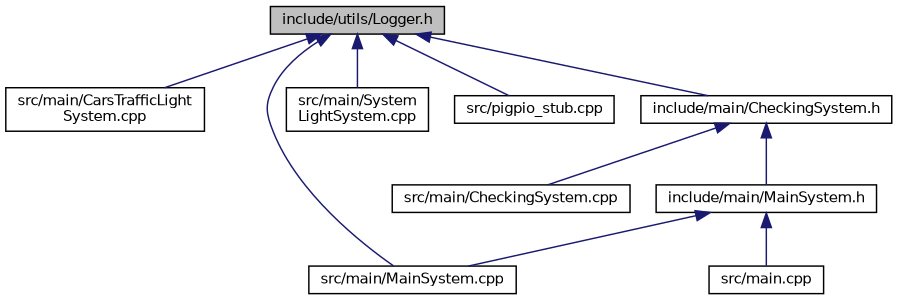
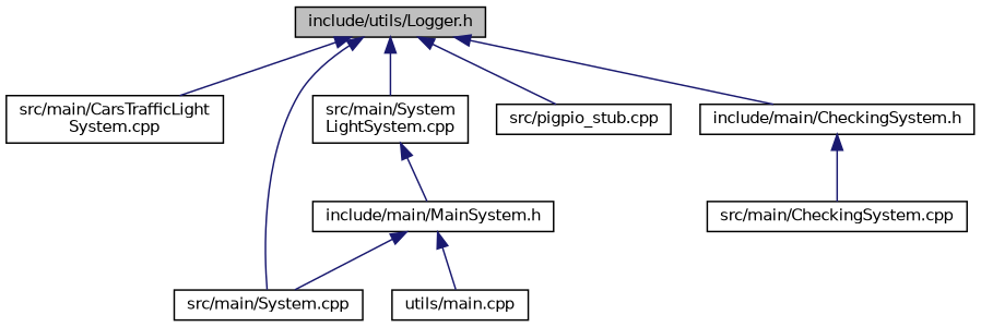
  digraph {
    node [color=black fillcolor=white fontname=Helvetica fontsize=10 shape=record style=filled]
    edge [color=midnightblue dir=back fontname=Helvetica fontsize=10 labelfontname=Helvetica labelfontsize=10 style=solid]
    n1 [fillcolor=grey75 fontcolor=black height=0.2 label="include/utils/Logger.h" width=0.4]
    n2 [height=0.2 label="src/main/CarsTrafficLight\lSystem.cpp" width=0.4]
-   n3 [height=0.2 label="src/main/MainSystem.cpp" width=0.4]
+   n3 [height=0.2 label="src/main/System.cpp" width=0.4]
    n4 [height=0.2 label="src/main/System\lLightSystem.cpp" width=0.4]
    n5 [height=0.2 label="src/pigpio_stub.cpp" width=0.4]
    n6 [height=0.2 label="include/main/CheckingSystem.h" width=0.4]
-   n7 [height=0.2 label="src/main.cpp" width=0.4]
+   n7 [height=0.2 label="utils/main.cpp" width=0.4]
    n8 [height=0.2 label="src/main/CheckingSystem.cpp" width=0.4]
    n9 [height=0.2 label="include/main/MainSystem.h" width=0.4]
    n1 -> n2
    n1 -> n3
    n1 -> n4
    n1 -> n5
    n1 -> n6
    n6 -> n8
-   n6 -> n9
+   n4 -> n9
    n9 -> n3
    n9 -> n7
  }
